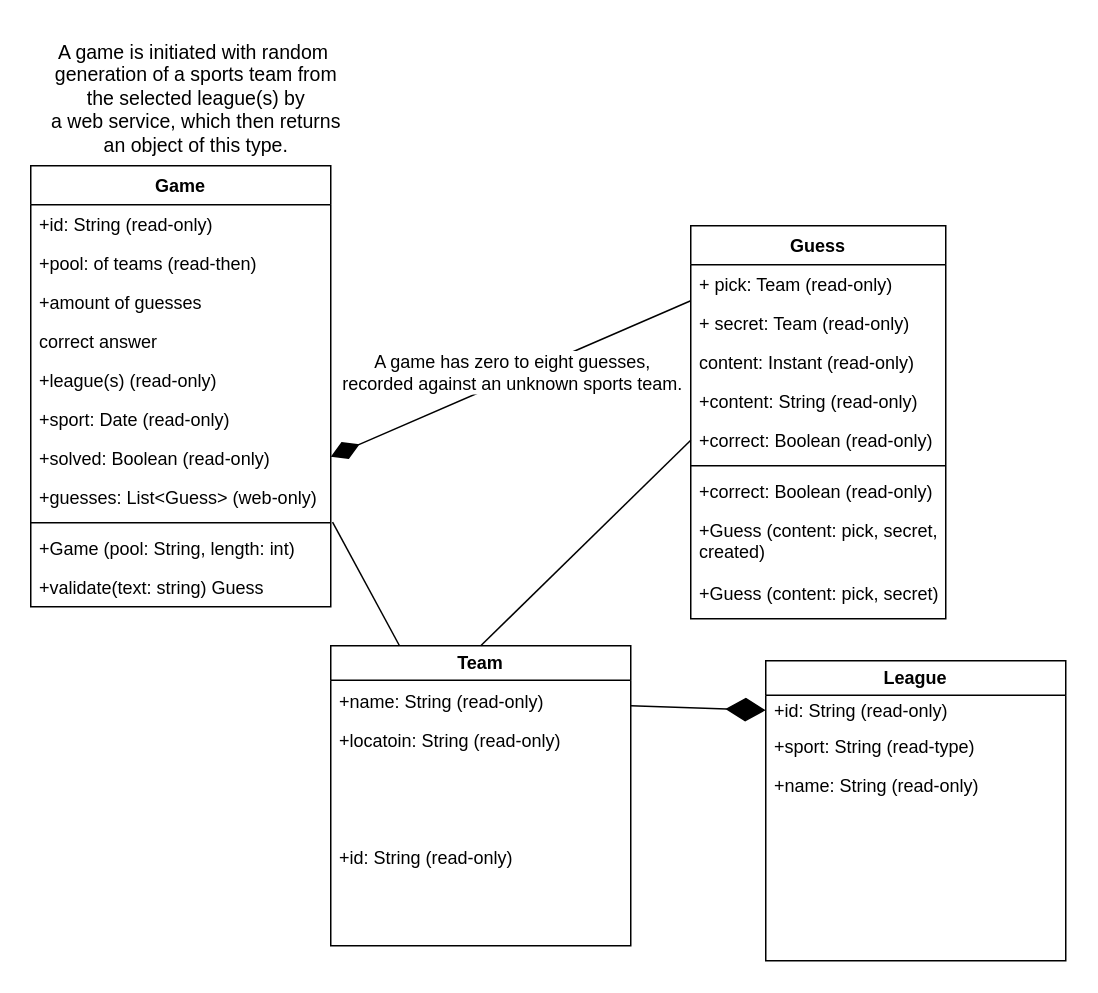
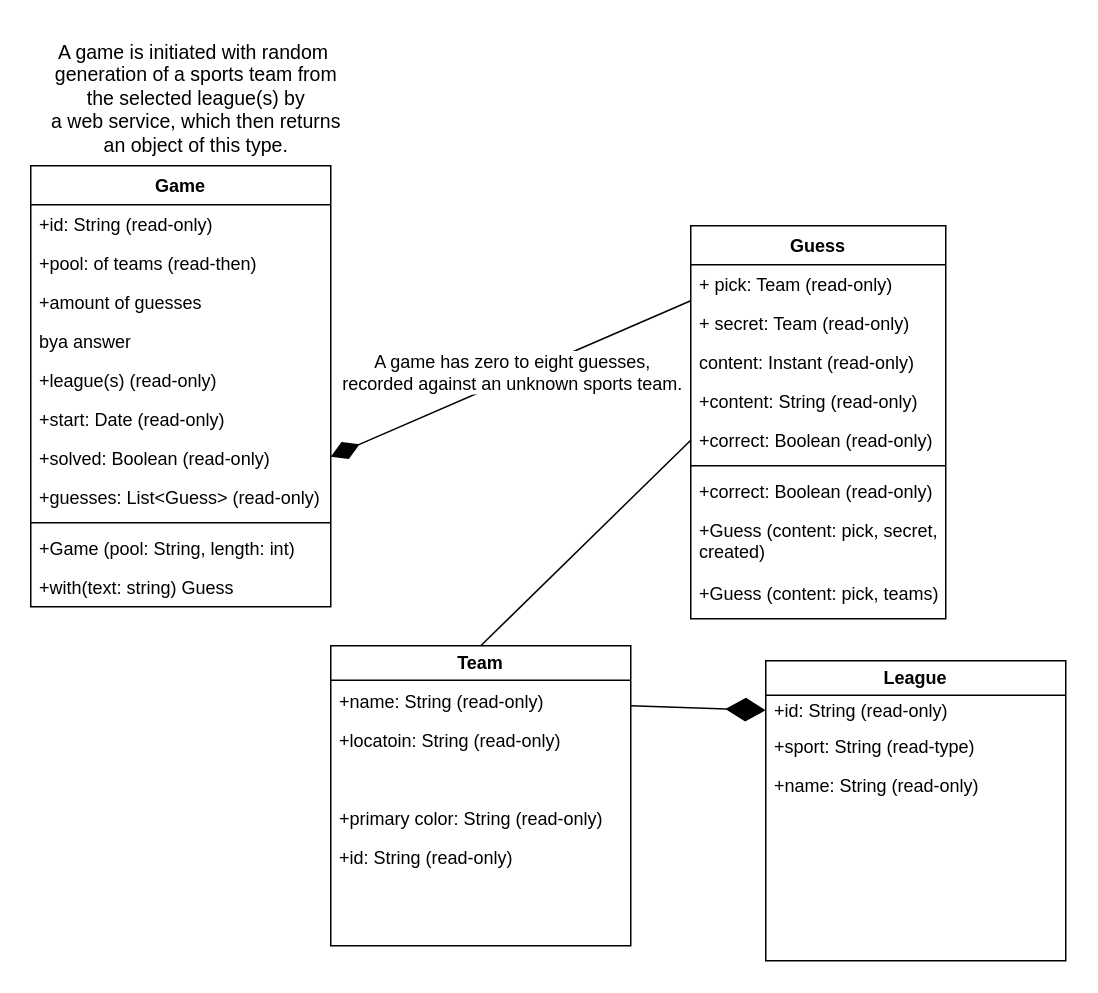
  <mxCell id="0" />
  <mxCell id="1" parent="0" />
  <mxCell id="2" value="Game" style="swimlane;fontStyle=1;align=center;verticalAlign=top;childLayout=stackLayout;horizontal=1;startSize=26;horizontalStack=0;resizeParent=1;resizeParentMax=0;resizeLast=0;collapsible=1;marginBottom=0;whiteSpace=wrap;html=1;" parent="1" vertex="1"><mxGeometry x="20" y="110" width="200" height="294" as="geometry" /></mxCell>
  <mxCell id="3" value="+id: String (read-only)" style="text;strokeColor=none;fillColor=none;align=left;verticalAlign=top;spacingLeft=4;spacingRight=4;overflow=hidden;rotatable=0;points=[[0,0.5],[1,0.5]];portConstraint=eastwest;whiteSpace=wrap;html=1;" parent="2" vertex="1"><mxGeometry y="26" width="200" height="26" as="geometry" /></mxCell>
  <mxCell id="4" value="+pool: of teams (read-then)" style="text;strokeColor=none;fillColor=none;align=left;verticalAlign=top;spacingLeft=4;spacingRight=4;overflow=hidden;rotatable=0;points=[[0,0.5],[1,0.5]];portConstraint=eastwest;whiteSpace=wrap;html=1;" parent="2" vertex="1"><mxGeometry y="52" width="200" height="26" as="geometry" /></mxCell>
  <mxCell id="5" value="+amount of guesses&amp;nbsp;" style="text;strokeColor=none;fillColor=none;align=left;verticalAlign=top;spacingLeft=4;spacingRight=4;overflow=hidden;rotatable=0;points=[[0,0.5],[1,0.5]];portConstraint=eastwest;whiteSpace=wrap;html=1;" parent="2" vertex="1"><mxGeometry y="78" width="200" height="26" as="geometry" /></mxCell>
- <mxCell id="6" value="correct answer" style="text;strokeColor=none;fillColor=none;align=left;verticalAlign=top;spacingLeft=4;spacingRight=4;overflow=hidden;rotatable=0;points=[[0,0.5],[1,0.5]];portConstraint=eastwest;whiteSpace=wrap;html=1;" vertex="1" parent="2"><mxGeometry y="104" width="200" height="26" as="geometry" /></mxCell>
+ <mxCell id="6" value="bya answer" style="text;strokeColor=none;fillColor=none;align=left;verticalAlign=top;spacingLeft=4;spacingRight=4;overflow=hidden;rotatable=0;points=[[0,0.5],[1,0.5]];portConstraint=eastwest;whiteSpace=wrap;html=1;" vertex="1" parent="2"><mxGeometry y="104" width="200" height="26" as="geometry" /></mxCell>
  <mxCell id="7" value="+league(s) (read-only)" style="text;strokeColor=none;fillColor=none;align=left;verticalAlign=top;spacingLeft=4;spacingRight=4;overflow=hidden;rotatable=0;points=[[0,0.5],[1,0.5]];portConstraint=eastwest;whiteSpace=wrap;html=1;" parent="2" vertex="1"><mxGeometry y="130" width="200" height="26" as="geometry" /></mxCell>
- <mxCell id="8" value="+sport: Date (read-only)" style="text;strokeColor=none;fillColor=none;align=left;verticalAlign=top;spacingLeft=4;spacingRight=4;overflow=hidden;rotatable=0;points=[[0,0.5],[1,0.5]];portConstraint=eastwest;whiteSpace=wrap;html=1;" parent="2" vertex="1"><mxGeometry y="156" width="200" height="26" as="geometry" /></mxCell>
+ <mxCell id="8" value="+start: Date (read-only)" style="text;strokeColor=none;fillColor=none;align=left;verticalAlign=top;spacingLeft=4;spacingRight=4;overflow=hidden;rotatable=0;points=[[0,0.5],[1,0.5]];portConstraint=eastwest;whiteSpace=wrap;html=1;" parent="2" vertex="1"><mxGeometry y="156" width="200" height="26" as="geometry" /></mxCell>
  <mxCell id="9" value="+solved: Boolean (read-only)" style="text;strokeColor=none;fillColor=none;align=left;verticalAlign=top;spacingLeft=4;spacingRight=4;overflow=hidden;rotatable=0;points=[[0,0.5],[1,0.5]];portConstraint=eastwest;whiteSpace=wrap;html=1;" parent="2" vertex="1"><mxGeometry y="182" width="200" height="26" as="geometry" /></mxCell>
- <mxCell id="10" value="+guesses: List&amp;lt;Guess&amp;gt; (web-only)" style="text;strokeColor=none;fillColor=none;align=left;verticalAlign=top;spacingLeft=4;spacingRight=4;overflow=hidden;rotatable=0;points=[[0,0.5],[1,0.5]];portConstraint=eastwest;whiteSpace=wrap;html=1;" parent="2" vertex="1"><mxGeometry y="208" width="200" height="26" as="geometry" /></mxCell>
+ <mxCell id="10" value="+guesses: List&amp;lt;Guess&amp;gt; (read-only)" style="text;strokeColor=none;fillColor=none;align=left;verticalAlign=top;spacingLeft=4;spacingRight=4;overflow=hidden;rotatable=0;points=[[0,0.5],[1,0.5]];portConstraint=eastwest;whiteSpace=wrap;html=1;" parent="2" vertex="1"><mxGeometry y="208" width="200" height="26" as="geometry" /></mxCell>
  <mxCell id="11" value="" style="line;strokeWidth=1;fillColor=none;align=left;verticalAlign=middle;spacingTop=-1;spacingLeft=3;spacingRight=3;rotatable=0;labelPosition=right;points=[];portConstraint=eastwest;strokeColor=inherit;" parent="2" vertex="1"><mxGeometry y="234" width="200" height="8" as="geometry" /></mxCell>
  <mxCell id="12" value="+Game (pool: String, length: int)" style="text;strokeColor=none;fillColor=none;align=left;verticalAlign=top;spacingLeft=4;spacingRight=4;overflow=hidden;rotatable=0;points=[[0,0.5],[1,0.5]];portConstraint=eastwest;whiteSpace=wrap;html=1;" parent="2" vertex="1"><mxGeometry y="242" width="200" height="26" as="geometry" /></mxCell>
- <mxCell id="13" value="+validate(text: string) Guess" style="text;strokeColor=none;fillColor=none;align=left;verticalAlign=top;spacingLeft=4;spacingRight=4;overflow=hidden;rotatable=0;points=[[0,0.5],[1,0.5]];portConstraint=eastwest;whiteSpace=wrap;html=1;" parent="2" vertex="1"><mxGeometry y="268" width="200" height="26" as="geometry" /></mxCell>
+ <mxCell id="13" value="+with(text: string) Guess" style="text;strokeColor=none;fillColor=none;align=left;verticalAlign=top;spacingLeft=4;spacingRight=4;overflow=hidden;rotatable=0;points=[[0,0.5],[1,0.5]];portConstraint=eastwest;whiteSpace=wrap;html=1;" parent="2" vertex="1"><mxGeometry y="268" width="200" height="26" as="geometry" /></mxCell>
  <mxCell id="14" value="Guess" style="swimlane;fontStyle=1;align=center;verticalAlign=top;childLayout=stackLayout;horizontal=1;startSize=26;horizontalStack=0;resizeParent=1;resizeParentMax=0;resizeLast=0;collapsible=1;marginBottom=0;whiteSpace=wrap;html=1;" parent="1" vertex="1"><mxGeometry x="460" y="150" width="170" height="262" as="geometry" /></mxCell>
  <mxCell id="15" value="+ pick: Team (read-only)" style="text;strokeColor=none;fillColor=none;align=left;verticalAlign=top;spacingLeft=4;spacingRight=4;overflow=hidden;rotatable=0;points=[[0,0.5],[1,0.5]];portConstraint=eastwest;whiteSpace=wrap;html=1;" parent="14" vertex="1"><mxGeometry y="26" width="170" height="26" as="geometry" /></mxCell>
  <mxCell id="16" value="+ secret: Team (read-only)" style="text;strokeColor=none;fillColor=none;align=left;verticalAlign=top;spacingLeft=4;spacingRight=4;overflow=hidden;rotatable=0;points=[[0,0.5],[1,0.5]];portConstraint=eastwest;whiteSpace=wrap;html=1;" vertex="1" parent="14"><mxGeometry y="52" width="170" height="26" as="geometry" /></mxCell>
  <mxCell id="17" value="content: Instant (read-only)" style="text;strokeColor=none;fillColor=none;align=left;verticalAlign=top;spacingLeft=4;spacingRight=4;overflow=hidden;rotatable=0;points=[[0,0.5],[1,0.5]];portConstraint=eastwest;whiteSpace=wrap;html=1;" vertex="1" parent="14"><mxGeometry y="78" width="170" height="26" as="geometry" /></mxCell>
  <mxCell id="18" value="+content: String (read-only)" style="text;strokeColor=none;fillColor=none;align=left;verticalAlign=top;spacingLeft=4;spacingRight=4;overflow=hidden;rotatable=0;points=[[0,0.5],[1,0.5]];portConstraint=eastwest;whiteSpace=wrap;html=1;" parent="14" vertex="1"><mxGeometry y="104" width="170" height="26" as="geometry" /></mxCell>
  <mxCell id="19" value="+correct: Boolean (read-only)" style="text;strokeColor=none;fillColor=none;align=left;verticalAlign=top;spacingLeft=4;spacingRight=4;overflow=hidden;rotatable=0;points=[[0,0.5],[1,0.5]];portConstraint=eastwest;whiteSpace=wrap;html=1;" parent="14" vertex="1"><mxGeometry y="130" width="170" height="26" as="geometry" /></mxCell>
  <mxCell id="20" value="" style="line;strokeWidth=1;fillColor=none;align=left;verticalAlign=middle;spacingTop=-1;spacingLeft=3;spacingRight=3;rotatable=0;labelPosition=right;points=[];portConstraint=eastwest;strokeColor=inherit;" parent="14" vertex="1"><mxGeometry y="156" width="170" height="8" as="geometry" /></mxCell>
  <mxCell id="21" value="+correct: Boolean (read-only)" style="text;align=left;verticalAlign=top;spacingLeft=4;spacingRight=4;overflow=hidden;rotatable=0;points=[[0,0.5],[1,0.5]];portConstraint=eastwest;whiteSpace=wrap;html=1;" parent="14" vertex="1"><mxGeometry y="164" width="170" height="26" as="geometry" /></mxCell>
  <mxCell id="22" value="+Guess (content: pick, secret, created)" style="text;align=left;verticalAlign=top;spacingLeft=4;spacingRight=4;overflow=hidden;rotatable=0;points=[[0,0.5],[1,0.5]];portConstraint=eastwest;whiteSpace=wrap;html=1;" vertex="1" parent="14"><mxGeometry y="190" width="170" height="42" as="geometry" /></mxCell>
- <mxCell id="23" value="+Guess (content: pick, secret)" style="text;align=left;verticalAlign=top;spacingLeft=4;spacingRight=4;overflow=hidden;rotatable=0;points=[[0,0.5],[1,0.5]];portConstraint=eastwest;whiteSpace=wrap;html=1;" vertex="1" parent="14"><mxGeometry y="232" width="170" height="30" as="geometry" /></mxCell>
+ <mxCell id="23" value="+Guess (content: pick, teams)" style="text;align=left;verticalAlign=top;spacingLeft=4;spacingRight=4;overflow=hidden;rotatable=0;points=[[0,0.5],[1,0.5]];portConstraint=eastwest;whiteSpace=wrap;html=1;" vertex="1" parent="14"><mxGeometry y="232" width="170" height="30" as="geometry" /></mxCell>
  <mxCell id="24" value="" style="endArrow=diamondThin;endFill=1;endSize=18;html=1;rounded=0;exitX=0;exitY=0.5;exitDx=0;exitDy=0;entryX=1;entryY=0.5;entryDx=0;entryDy=0;strokeWidth=1;elbow=vertical;" parent="1" edge="1"><mxGeometry width="160" relative="1" as="geometry"><mxPoint x="460" y="200" as="sourcePoint" /><mxPoint x="220" y="304" as="targetPoint" /></mxGeometry></mxCell>
  <mxCell id="25" value="A game has zero to eight guesses,&lt;br style=&quot;font-size: 12px;&quot;&gt;recorded against an unknown sports team." style="edgeLabel;html=1;align=center;verticalAlign=middle;resizable=0;points=[];fontSize=12;" parent="24" vertex="1" connectable="0"><mxGeometry x="0.247" y="2" relative="1" as="geometry"><mxPoint x="29" y="-19" as="offset" /></mxGeometry></mxCell>
  <mxCell id="26" value="A game is initiated with random&amp;nbsp;&lt;br style=&quot;font-size: 13px;&quot;&gt;generation of a sports team from &lt;br&gt;the selected league(s) by&lt;br style=&quot;font-size: 13px;&quot;&gt;a web service, which then returns&lt;br style=&quot;font-size: 13px;&quot;&gt;an object of this type." style="text;html=1;align=center;verticalAlign=middle;resizable=0;points=[];autosize=1;strokeColor=none;fillColor=none;fontSize=13;" parent="1" vertex="1"><mxGeometry x="20" y="20" width="220" height="90" as="geometry" /></mxCell>
  <mxCell id="27" value="Team" style="swimlane;whiteSpace=wrap;html=1;" vertex="1" parent="1"><mxGeometry x="220" y="430" width="200" height="200" as="geometry" /></mxCell>
  <mxCell id="28" value="+name: String (read-only)" style="text;strokeColor=none;fillColor=none;align=left;verticalAlign=top;spacingLeft=4;spacingRight=4;overflow=hidden;rotatable=0;points=[[0,0.5],[1,0.5]];portConstraint=eastwest;whiteSpace=wrap;html=1;" vertex="1" parent="27"><mxGeometry y="24" width="200" height="26" as="geometry" /></mxCell>
  <mxCell id="29" value="+locatoin: String (read-only)" style="text;strokeColor=none;fillColor=none;align=left;verticalAlign=top;spacingLeft=4;spacingRight=4;overflow=hidden;rotatable=0;points=[[0,0.5],[1,0.5]];portConstraint=eastwest;whiteSpace=wrap;html=1;" vertex="1" parent="27"><mxGeometry y="50" width="200" height="26" as="geometry" /></mxCell>
+ <mxCell id="30" value="+primary color: String (read-only)" style="text;strokeColor=none;fillColor=none;align=left;verticalAlign=top;spacingLeft=4;spacingRight=4;overflow=hidden;rotatable=0;points=[[0,0.5],[1,0.5]];portConstraint=eastwest;whiteSpace=wrap;html=1;" vertex="1" parent="27"><mxGeometry y="102" width="200" height="26" as="geometry" /></mxCell>
  <mxCell id="31" value="+id: String (read-only)" style="text;strokeColor=none;fillColor=none;align=left;verticalAlign=top;spacingLeft=4;spacingRight=4;overflow=hidden;rotatable=0;points=[[0,0.5],[1,0.5]];portConstraint=eastwest;whiteSpace=wrap;html=1;" vertex="1" parent="27"><mxGeometry y="128" width="200" height="26" as="geometry" /></mxCell>
  <mxCell id="32" value="League" style="swimlane;whiteSpace=wrap;html=1;" vertex="1" parent="1"><mxGeometry x="510" y="440" width="200" height="200" as="geometry" /></mxCell>
  <mxCell id="33" value="+id: String (read-only)" style="text;strokeColor=none;fillColor=none;align=left;verticalAlign=top;spacingLeft=4;spacingRight=4;overflow=hidden;rotatable=0;points=[[0,0.5],[1,0.5]];portConstraint=eastwest;whiteSpace=wrap;html=1;" vertex="1" parent="32"><mxGeometry y="20" width="200" height="26" as="geometry" /></mxCell>
  <mxCell id="34" value="+sport: String (read-type)" style="text;strokeColor=none;fillColor=none;align=left;verticalAlign=top;spacingLeft=4;spacingRight=4;overflow=hidden;rotatable=0;points=[[0,0.5],[1,0.5]];portConstraint=eastwest;whiteSpace=wrap;html=1;" vertex="1" parent="32"><mxGeometry y="44" width="200" height="26" as="geometry" /></mxCell>
  <mxCell id="35" value="+name: String (read-only)" style="text;strokeColor=none;fillColor=none;align=left;verticalAlign=top;spacingLeft=4;spacingRight=4;overflow=hidden;rotatable=0;points=[[0,0.5],[1,0.5]];portConstraint=eastwest;whiteSpace=wrap;html=1;" vertex="1" parent="32"><mxGeometry y="70" width="200" height="26" as="geometry" /></mxCell>
- <mxCell id="36" value="" style="endArrow=none;html=1;rounded=0;entryX=1.006;entryY=-0.169;entryDx=0;entryDy=0;entryPerimeter=0;" edge="1" parent="1" source="27" target="12"><mxGeometry width="50" height="50" relative="1" as="geometry"><mxPoint x="340" y="430" as="sourcePoint" /><mxPoint x="390" y="380" as="targetPoint" /></mxGeometry></mxCell>
  <mxCell id="37" value="" style="endArrow=none;html=1;rounded=0;entryX=0;entryY=0.5;entryDx=0;entryDy=0;exitX=0.5;exitY=0;exitDx=0;exitDy=0;" edge="1" parent="1" source="27" target="19"><mxGeometry width="50" height="50" relative="1" as="geometry"><mxPoint x="340" y="430" as="sourcePoint" /><mxPoint x="390" y="380" as="targetPoint" /></mxGeometry></mxCell>
  <mxCell id="38" value="" style="endArrow=diamondThin;endFill=1;endSize=24;html=1;rounded=0;entryX=0;entryY=0.5;entryDx=0;entryDy=0;" edge="1" parent="1" target="33"><mxGeometry width="160" relative="1" as="geometry"><mxPoint x="420" y="470" as="sourcePoint" /><mxPoint x="510" y="420" as="targetPoint" /></mxGeometry></mxCell>
